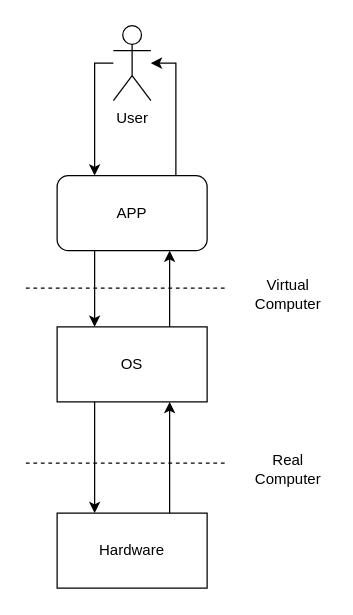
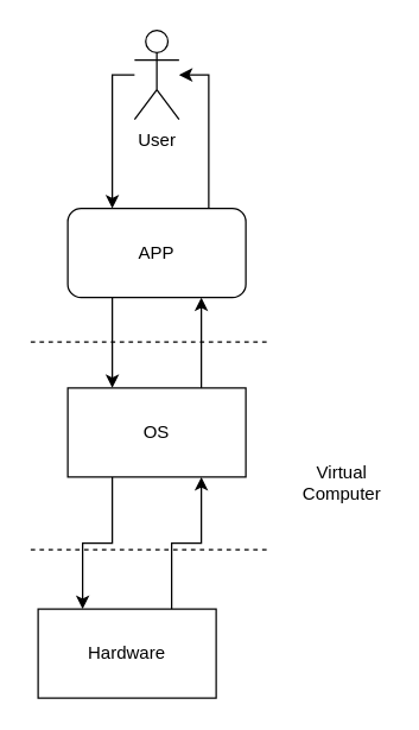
  <mxCell id="0" />
  <mxCell id="1" parent="0" />
  <mxCell id="2" style="edgeStyle=orthogonalEdgeStyle;rounded=0;orthogonalLoop=1;jettySize=auto;html=1;entryX=0.25;entryY=0;entryDx=0;entryDy=0;" edge="1" parent="1" source="3" target="7"><mxGeometry relative="1" as="geometry"><Array as="points"><mxPoint x="75" y="50" /></Array></mxGeometry></mxCell>
  <mxCell id="3" value="User" style="shape=umlActor;verticalLabelPosition=bottom;verticalAlign=top;html=1;outlineConnect=0;" vertex="1" parent="1"><mxGeometry x="90" y="20" width="30" height="60" as="geometry" /></mxCell>
  <mxCell id="4" style="edgeStyle=orthogonalEdgeStyle;rounded=0;orthogonalLoop=1;jettySize=auto;html=1;" edge="1" parent="1" source="7" target="3"><mxGeometry relative="1" as="geometry"><Array as="points"><mxPoint x="140" y="50" /></Array></mxGeometry></mxCell>
  <mxCell id="5" style="edgeStyle=orthogonalEdgeStyle;rounded=0;orthogonalLoop=1;jettySize=auto;html=1;exitX=0.25;exitY=1;exitDx=0;exitDy=0;entryX=0.25;entryY=0;entryDx=0;entryDy=0;" edge="1" parent="1" source="13" target="9"><mxGeometry relative="1" as="geometry" /></mxCell>
  <mxCell id="6" style="edgeStyle=orthogonalEdgeStyle;rounded=0;orthogonalLoop=1;jettySize=auto;html=1;exitX=0.25;exitY=1;exitDx=0;exitDy=0;entryX=0.25;entryY=0;entryDx=0;entryDy=0;" edge="1" parent="1" source="7" target="13"><mxGeometry relative="1" as="geometry" /></mxCell>
  <mxCell id="7" value="APP" style="whiteSpace=wrap;html=1;rounded=1;" vertex="1" parent="1"><mxGeometry x="45" y="140" width="120" height="60" as="geometry" /></mxCell>
  <mxCell id="8" style="edgeStyle=orthogonalEdgeStyle;rounded=0;orthogonalLoop=1;jettySize=auto;html=1;exitX=0.75;exitY=0;exitDx=0;exitDy=0;entryX=0.75;entryY=1;entryDx=0;entryDy=0;" edge="1" parent="1" source="9" target="13"><mxGeometry relative="1" as="geometry" /></mxCell>
- <mxCell id="9" value="Hardware" style="rounded=0;whiteSpace=wrap;html=1;" vertex="1" parent="1"><mxGeometry x="45" y="410" width="120" height="60" as="geometry" /></mxCell>
+ <mxCell id="9" value="Hardware" style="rounded=0;whiteSpace=wrap;html=1;" vertex="1" parent="1"><mxGeometry x="25" y="410" width="120" height="60" as="geometry" /></mxCell>
  <mxCell id="10" value="" style="endArrow=none;dashed=1;html=1;rounded=0;" edge="1" parent="1"><mxGeometry width="50" height="50" relative="1" as="geometry"><mxPoint x="20" y="370" as="sourcePoint" /><mxPoint x="180" y="370" as="targetPoint" /></mxGeometry></mxCell>
- <mxCell id="11" value="Real&lt;br&gt;Computer" style="text;html=1;strokeColor=none;fillColor=none;align=center;verticalAlign=middle;whiteSpace=wrap;rounded=0;" vertex="1" parent="1"><mxGeometry x="200" y="360" width="60" height="30" as="geometry" /></mxCell>
  <mxCell id="12" style="edgeStyle=orthogonalEdgeStyle;rounded=0;orthogonalLoop=1;jettySize=auto;html=1;exitX=0.75;exitY=0;exitDx=0;exitDy=0;entryX=0.75;entryY=1;entryDx=0;entryDy=0;" edge="1" parent="1" source="13" target="7"><mxGeometry relative="1" as="geometry" /></mxCell>
  <mxCell id="13" value="OS" style="rounded=0;whiteSpace=wrap;html=1;" vertex="1" parent="1"><mxGeometry x="45" y="261" width="120" height="60" as="geometry" /></mxCell>
  <mxCell id="14" value="" style="endArrow=none;dashed=1;html=1;rounded=0;" edge="1" parent="1"><mxGeometry width="50" height="50" relative="1" as="geometry"><mxPoint x="20" y="230" as="sourcePoint" /><mxPoint x="180" y="230" as="targetPoint" /></mxGeometry></mxCell>
- <mxCell id="15" value="Virtual&lt;br&gt;Computer" style="text;html=1;strokeColor=none;fillColor=none;align=center;verticalAlign=middle;whiteSpace=wrap;rounded=0;" vertex="1" parent="1"><mxGeometry x="200" y="220" width="60" height="30" as="geometry" /></mxCell>
+ <mxCell id="15" value="Virtual&lt;br&gt;Computer" style="text;html=1;strokeColor=none;fillColor=none;align=center;verticalAlign=middle;whiteSpace=wrap;rounded=0;" vertex="1" parent="1"><mxGeometry x="200" y="310" width="60" height="30" as="geometry" /></mxCell>
